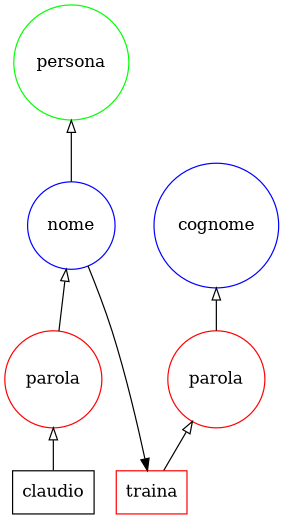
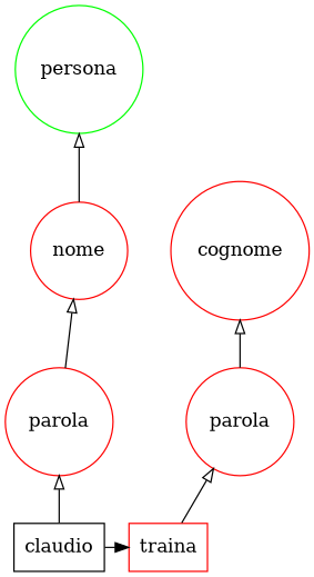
  digraph {
    rankdir=BT
    node [color=red shape=circle]
    edge [arrowhead=empty]
    n1 [label=traina shape=box]
    n2 [label=claudio shape=box color=""]
    n3 [label=parola]
    n4 [label=parola]
-   n5 [color=blue label=cognome]
-   n6 [color=blue label=nome]
+   n5 [label=cognome]
+   n6 [label=nome]
    n7 [color=green label=persona]
    subgraph sub_1 {
      rank=source
      n1
      n2
    }
    subgraph sub_2 {
      rank=same
      n3
      n4
    }
    subgraph sub_3 {
      rank=same
      n5
      n6
    }
    subgraph sub_4 {
      rank=same
      n7
    }
    subgraph sub_5 {
      rank=same
    }
    n1 -> n3
-   n6 -> n1 [arrowhead=normal]
+   n2 -> n1 [arrowhead=normal]
    n2 -> n4
    n3 -> n5
    n4 -> n6
    n6 -> n7
  }
